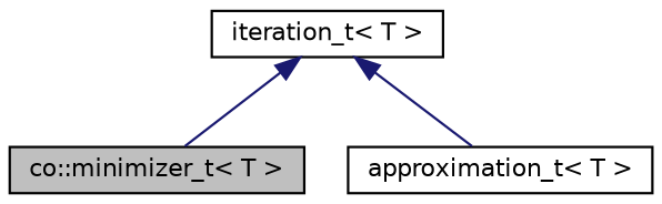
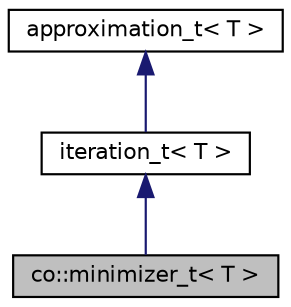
  digraph {
    node [color=black fillcolor=white fontname=Helvetica fontsize=10 shape=record style=filled]
    edge [color=midnightblue dir=back fontname=Helvetica fontsize=10 labelfontname=Helvetica labelfontsize=10 style=solid]
    n1 [fillcolor=grey75 fontcolor=black height=0.2 label="co::minimizer_t\< T \>" width=0.4]
    n2 [height=0.2 label="approximation_t\< T \>" width=0.4]
    n3 [height=0.2 label="iteration_t\< T \>" width=0.4]
    n3 -> n1
-   n3 -> n2
+   n2 -> n3
  }
